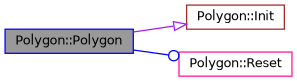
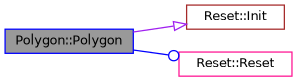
  digraph {
    rankdir=LR
    node [fillcolor=white fontname=Helvetica fontsize=10 shape=box style=filled]
    edge [fontname=Helvetica fontsize=10 labelfontname=Helvetica labelfontsize=10 style=solid]
    n1 [color=blue fillcolor=grey60 fontcolor=black height=0.2 label="Polygon::Polygon" width=0.4]
-   n2 [color=brown height=0.2 label="Polygon::Init" width=0.4]
-   n3 [color=deeppink height=0.2 label="Polygon::Reset" width=0.4]
+   n2 [color=brown height=0.2 label="Reset::Init" width=0.4]
+   n3 [color=deeppink height=0.2 label="Reset::Reset" width=0.4]
    n1 -> n2 [arrowhead=onormal color=purple]
    n1 -> n3 [arrowhead=odot color=blue]
  }
